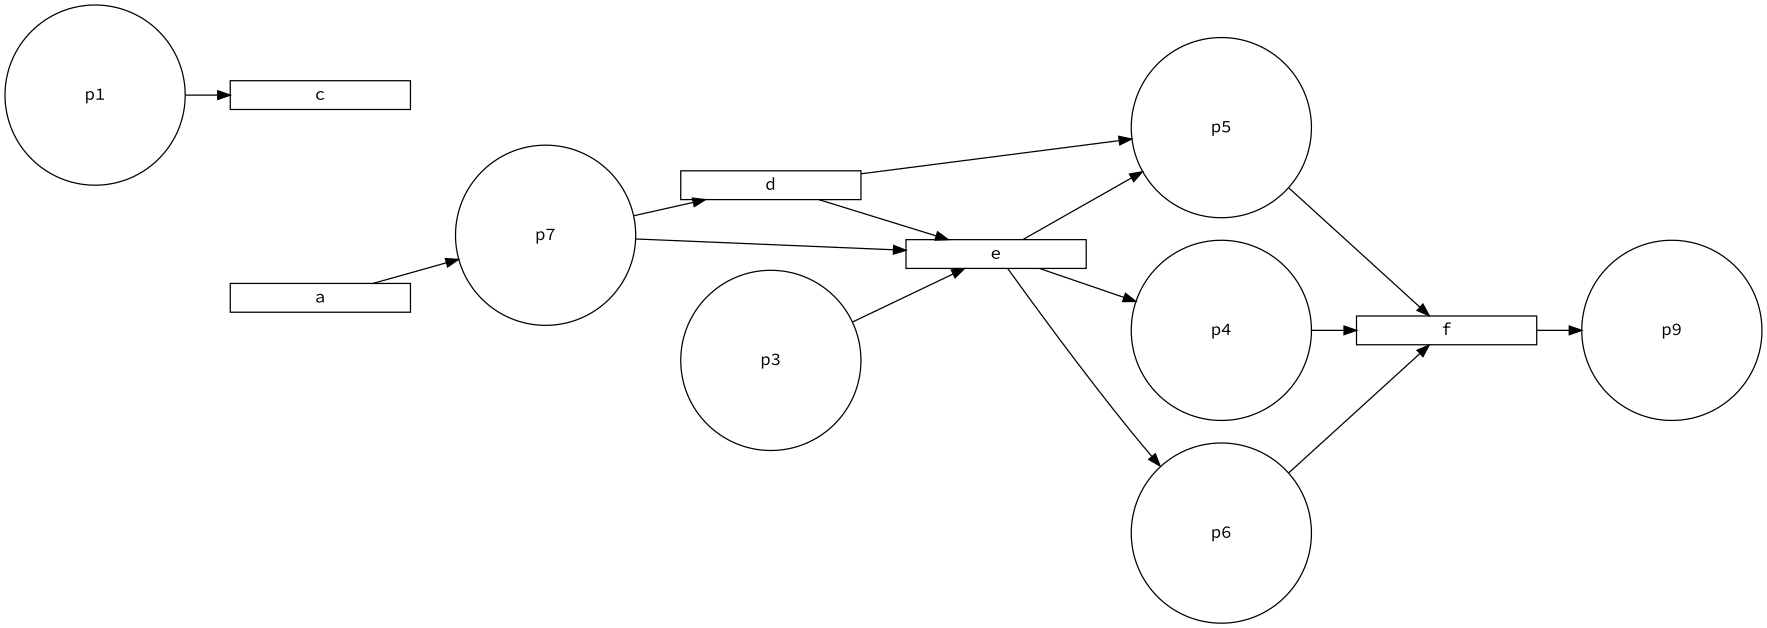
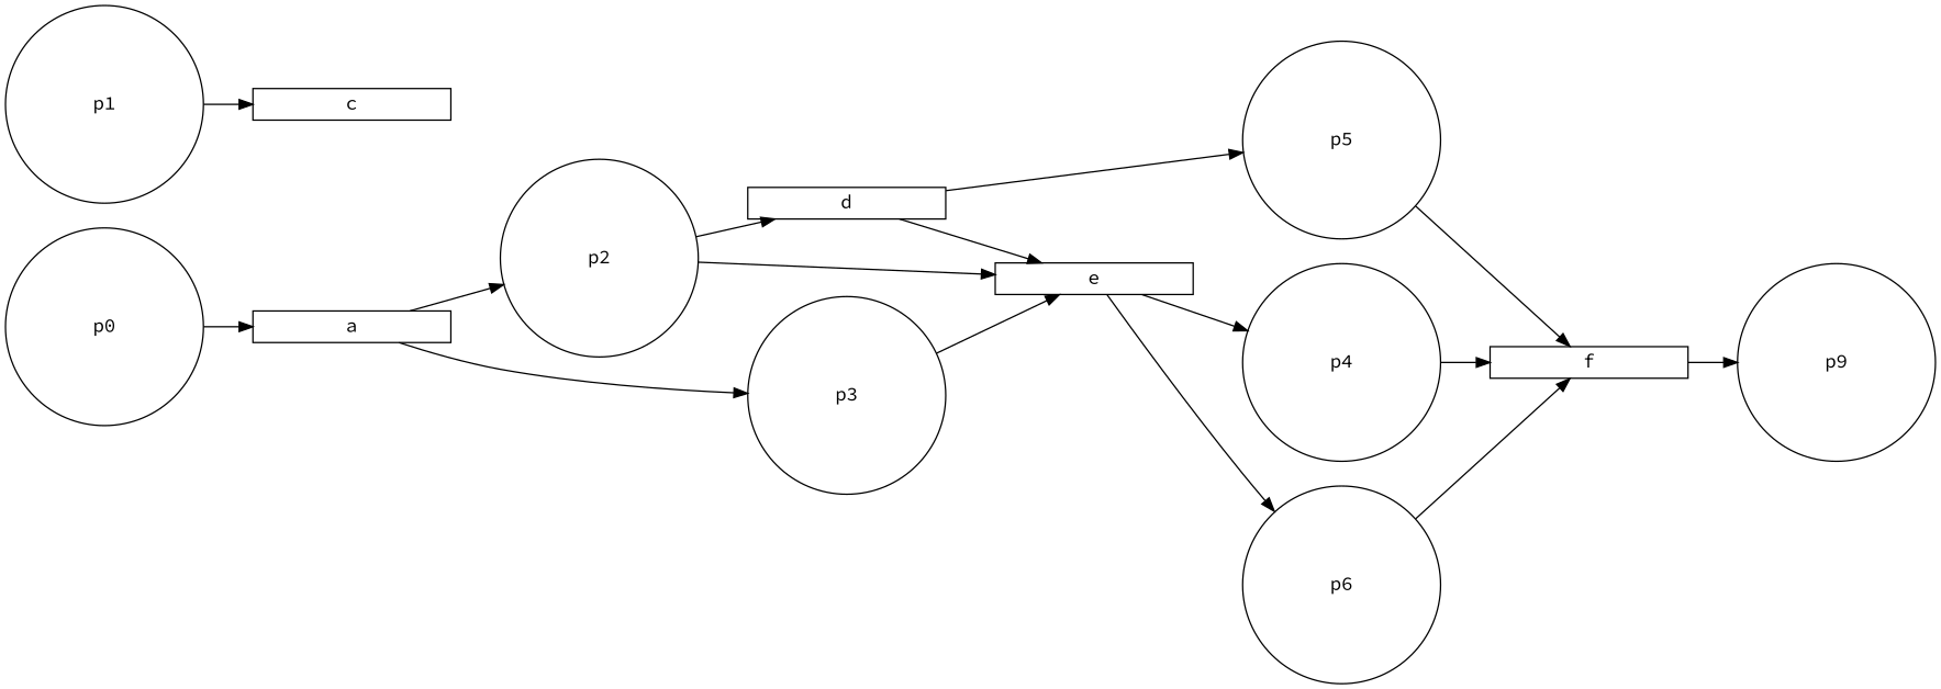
  digraph {
    fontname="Source Code Pro"
    rankdir=LR
    node [fixedsize=true fontname="Source Code Pro" shape=circle]
    edge [fontname="Source Code Pro"]
+   p0 [width=2]
    p1 [width=2]
-   p2 [width=2 label=p7]
+   p2 [width=2]
    p3 [width=2]
    p4 [width=2]
    p5 [width=2]
    p6 [width=2]
    n8 [label=p9 width=2]
    a [height=0.2 shape=rect width=2 fixedsize=""]
    c [height=0.2 shape=rect width=2 fixedsize=""]
    d [height=0.2 shape=rect width=2 fixedsize=""]
    f [height=0.2 shape=rect width=2 fixedsize=""]
    e [height=0.2 shape=rect width=2 fixedsize=""]
    subgraph sub_1 {
      color=gray
      shape=circle
+     p0
      p1
      p2
      p3
      p4
      p5
      p6
      n8
    }
    subgraph sub_2 {
      a
      c
      d
      f
      e
    }
+   p0 -> a
    p1 -> c
    p2 -> d
    p2 -> e
    p3 -> e
    p4 -> f
    p5 -> f
    p6 -> f
    a -> p2
+   a -> p3
    d -> p5
    d -> e
    f -> n8
    e -> p4
-   e -> p5
    e -> p6
  }
